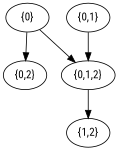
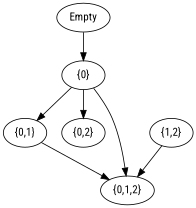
  digraph {
    fontname="Roboto Condensed"
    node [fontname="Roboto Condensed"]
    edge [fontname="Roboto Condensed"]
+   n1 [label=Empty]
    n2 [label="{0}"]
    n3 [label="{0,1}"]
    n4 [label="{0,2}"]
    n5 [label="{0,1,2}"]
    n6 [label="{1,2}"]
+   n1 -> n2
+   n2 -> n3
    n2 -> n4
    n2 -> n5
    n3 -> n5
-   n5 -> n6
+   n6 -> n5
  }
